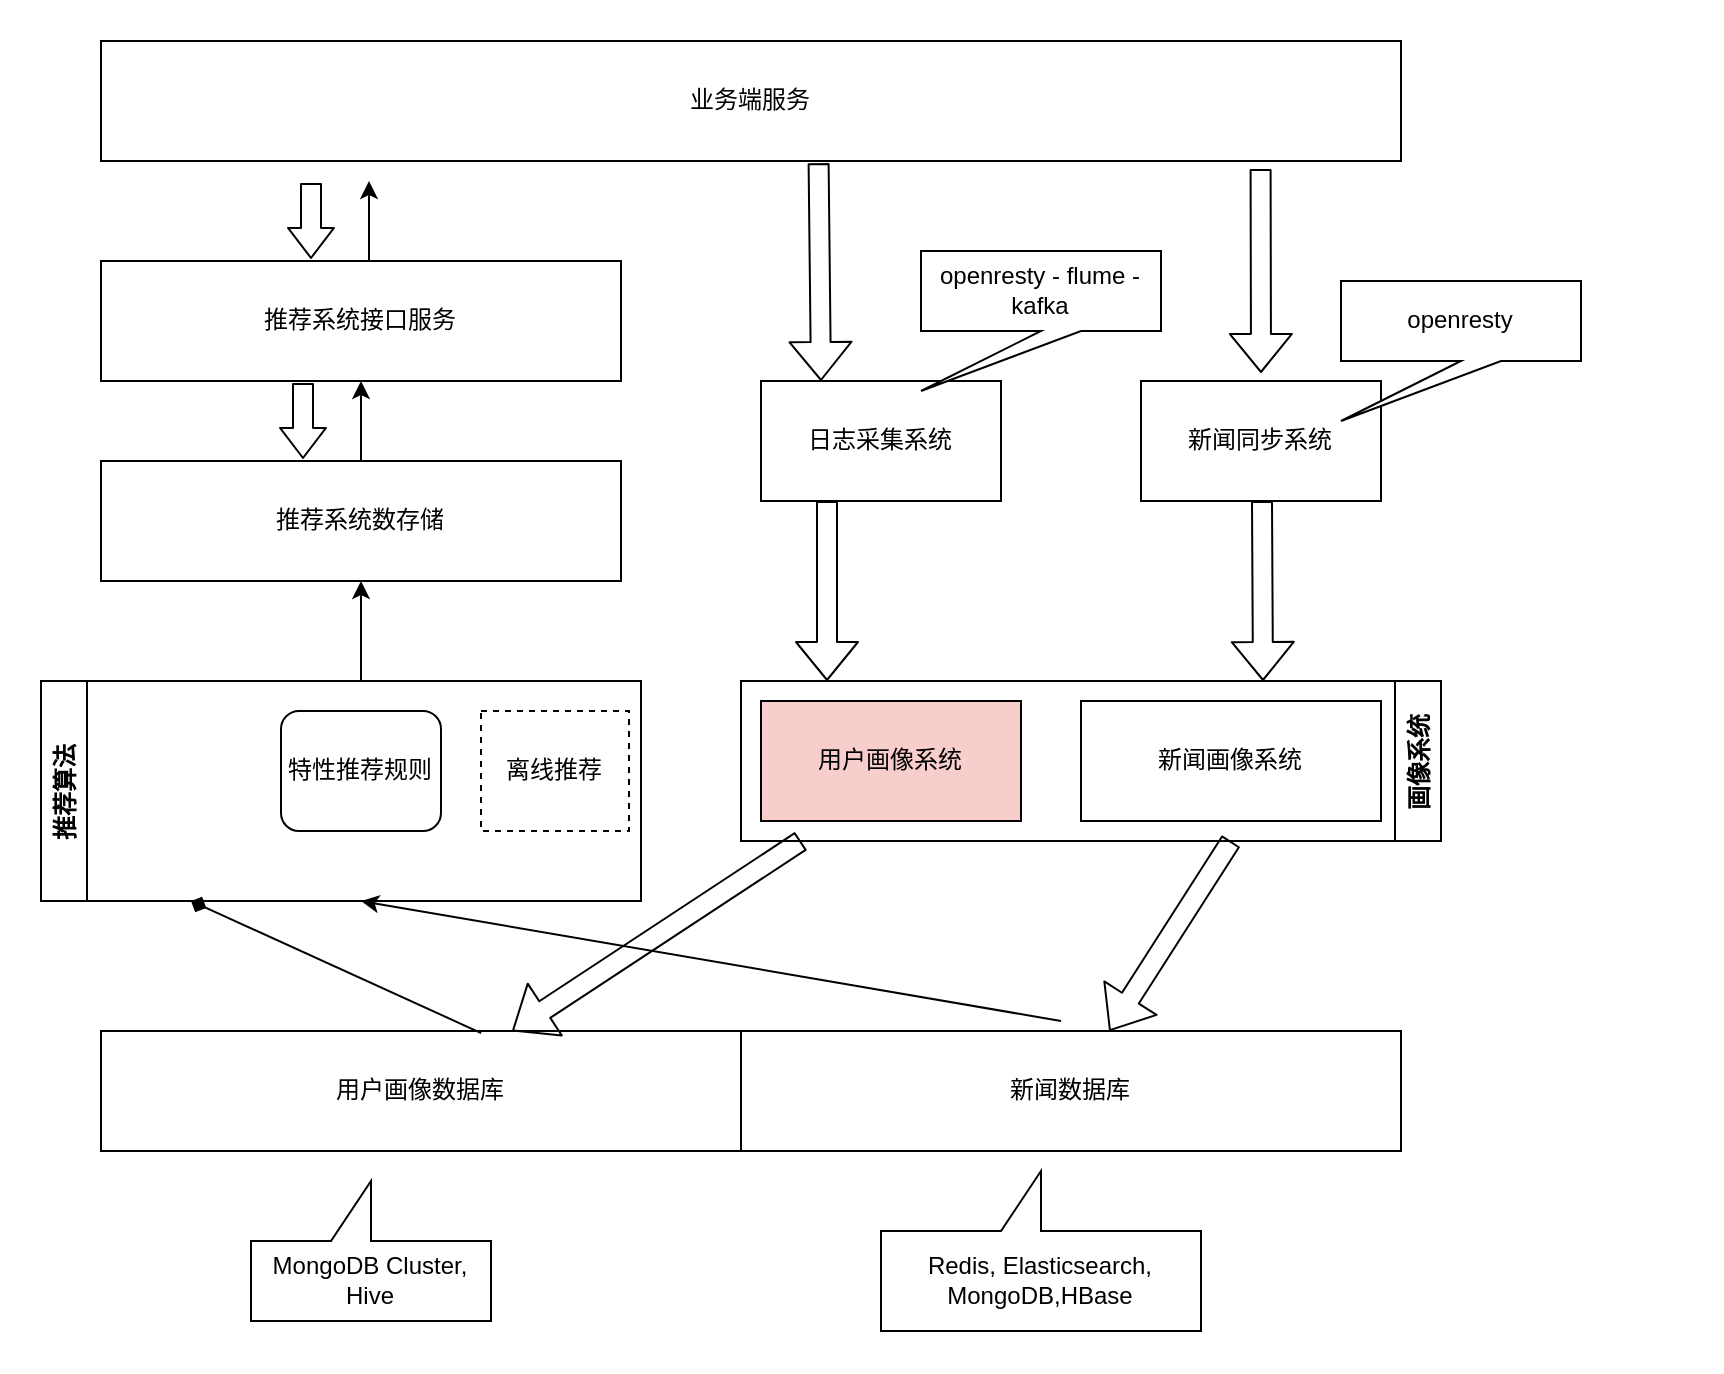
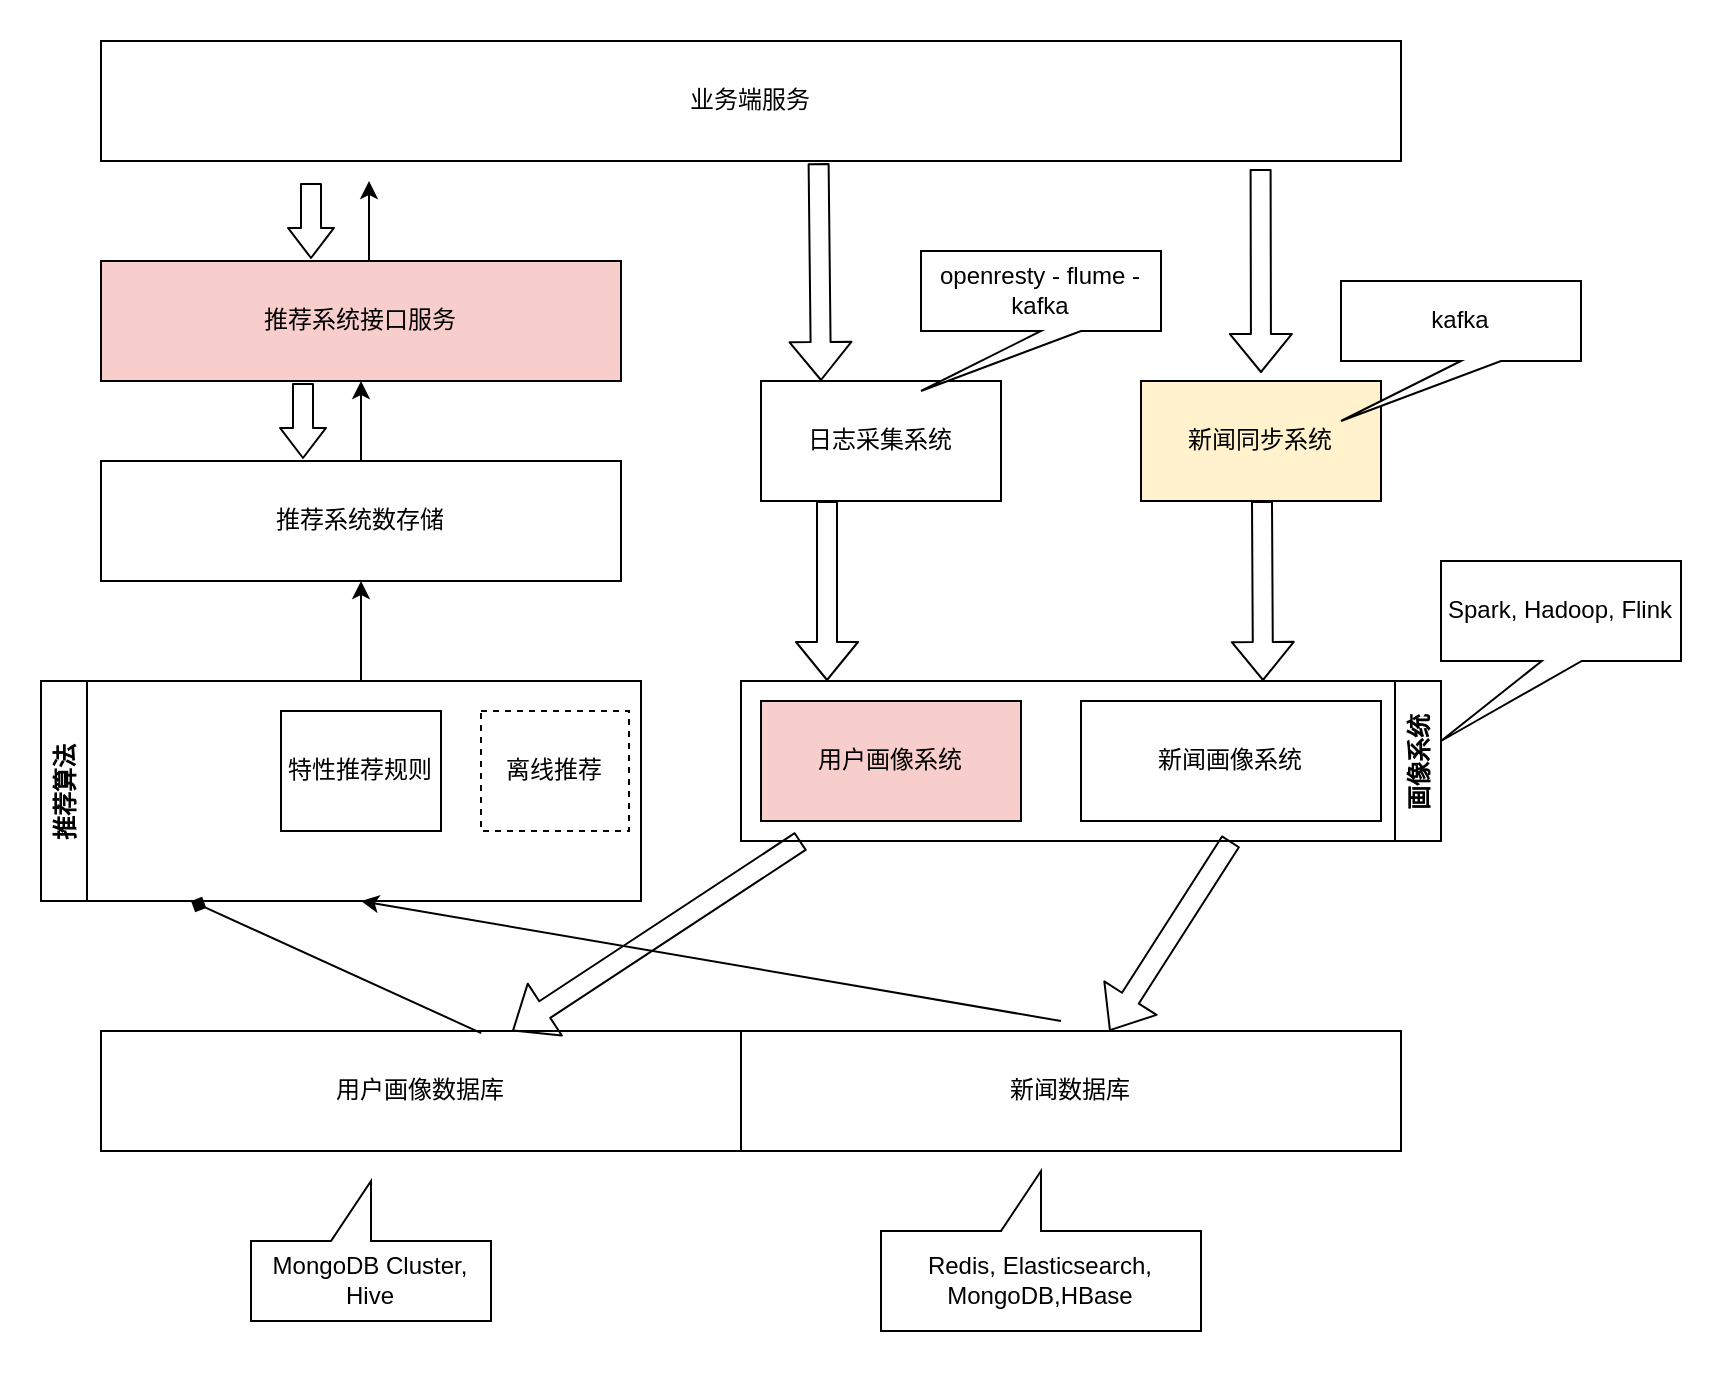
  <mxCell id="0" />
  <mxCell id="1" parent="0" />
  <mxCell id="2" value="业务端服务" style="rounded=0;whiteSpace=wrap;html=1;" vertex="1" parent="1"><mxGeometry x="50" y="20" width="650" height="60" as="geometry" /></mxCell>
- <mxCell id="3" value="推荐系统接口服务" style="rounded=0;whiteSpace=wrap;html=1;" vertex="1" parent="1"><mxGeometry x="50" y="130" width="260" height="60" as="geometry" /></mxCell>
+ <mxCell id="3" value="推荐系统接口服务" style="rounded=0;whiteSpace=wrap;html=1;fillColor=#f8cecc;" vertex="1" parent="1"><mxGeometry x="50" y="130" width="260" height="60" as="geometry" /></mxCell>
  <mxCell id="4" value="推荐系统数存储" style="rounded=0;whiteSpace=wrap;html=1;" vertex="1" parent="1"><mxGeometry x="50" y="230" width="260" height="60" as="geometry" /></mxCell>
  <mxCell id="5" value="用户画像数据库" style="rounded=0;whiteSpace=wrap;html=1;" vertex="1" parent="1"><mxGeometry x="50" y="515" width="320" height="60" as="geometry" /></mxCell>
  <mxCell id="6" value="新闻画像系统" style="rounded=0;whiteSpace=wrap;html=1;" vertex="1" parent="1"><mxGeometry x="540" y="350" width="150" height="60" as="geometry" /></mxCell>
  <mxCell id="7" value="新闻数据库" style="rounded=0;whiteSpace=wrap;html=1;" vertex="1" parent="1"><mxGeometry x="370" y="515" width="330" height="60" as="geometry" /></mxCell>
  <mxCell id="8" value="用户画像系统" style="rounded=0;whiteSpace=wrap;html=1;fillColor=#f8cecc;" vertex="1" parent="1"><mxGeometry x="380" y="350" width="130" height="60" as="geometry" /></mxCell>
  <mxCell id="9" value="日志采集系统" style="rounded=0;whiteSpace=wrap;html=1;" vertex="1" parent="1"><mxGeometry x="380" y="190" width="120" height="60" as="geometry" /></mxCell>
- <mxCell id="10" value="新闻同步系统" style="rounded=0;whiteSpace=wrap;html=1;" vertex="1" parent="1"><mxGeometry x="570" y="190" width="120" height="60" as="geometry" /></mxCell>
+ <mxCell id="10" value="新闻同步系统" style="rounded=0;whiteSpace=wrap;html=1;fillColor=#fff2cc;" vertex="1" parent="1"><mxGeometry x="570" y="190" width="120" height="60" as="geometry" /></mxCell>
  <mxCell id="11" value="" style="shape=flexArrow;endArrow=classic;html=1;entryX=0.25;entryY=0;entryDx=0;entryDy=0;exitX=0.552;exitY=1.017;exitDx=0;exitDy=0;exitPerimeter=0;" edge="1" parent="1" source="2" target="9"><mxGeometry width="50" height="50" relative="1" as="geometry"><mxPoint x="410" y="134" as="sourcePoint" /><mxPoint x="410" y="270" as="targetPoint" /></mxGeometry></mxCell>
  <mxCell id="12" value="" style="shape=flexArrow;endArrow=classic;html=1;entryX=0.25;entryY=0;entryDx=0;entryDy=0;exitX=0.892;exitY=1.067;exitDx=0;exitDy=0;exitPerimeter=0;" edge="1" parent="1" source="2"><mxGeometry width="50" height="50" relative="1" as="geometry"><mxPoint x="630" y="130" as="sourcePoint" /><mxPoint x="630" y="186" as="targetPoint" /></mxGeometry></mxCell>
  <mxCell id="13" value="" style="shape=flexArrow;endArrow=classic;html=1;" edge="1" parent="1"><mxGeometry width="50" height="50" relative="1" as="geometry"><mxPoint x="413" y="250" as="sourcePoint" /><mxPoint x="413" y="340" as="targetPoint" /></mxGeometry></mxCell>
  <mxCell id="14" value="" style="shape=flexArrow;endArrow=classic;html=1;" edge="1" parent="1"><mxGeometry width="50" height="50" relative="1" as="geometry"><mxPoint x="630.5" y="250" as="sourcePoint" /><mxPoint x="631" y="340" as="targetPoint" /></mxGeometry></mxCell>
  <mxCell id="15" value="" style="shape=flexArrow;endArrow=classic;html=1;" edge="1" parent="1" target="5"><mxGeometry width="50" height="50" relative="1" as="geometry"><mxPoint x="400" y="420" as="sourcePoint" /><mxPoint x="410" y="330" as="targetPoint" /></mxGeometry></mxCell>
  <mxCell id="16" value="" style="shape=flexArrow;endArrow=classic;html=1;" edge="1" parent="1" target="7"><mxGeometry width="50" height="50" relative="1" as="geometry"><mxPoint x="615" y="420" as="sourcePoint" /><mxPoint x="410" y="330" as="targetPoint" /></mxGeometry></mxCell>
  <mxCell id="17" value="推荐算法" style="swimlane;horizontal=0;" vertex="1" parent="1"><mxGeometry x="20" y="340" width="300" height="110" as="geometry" /></mxCell>
  <mxCell id="18" value="离线推荐" style="rounded=0;whiteSpace=wrap;html=1;dashed=1;" vertex="1" parent="17"><mxGeometry x="220" y="15" width="74" height="60" as="geometry" /></mxCell>
- <mxCell id="19" value="特性推荐规则" style="whiteSpace=wrap;html=1;rounded=1;" vertex="1" parent="17"><mxGeometry x="120" y="15" width="80" height="60" as="geometry" /></mxCell>
+ <mxCell id="19" value="特性推荐规则" style="rounded=0;whiteSpace=wrap;html=1;" vertex="1" parent="17"><mxGeometry x="120" y="15" width="80" height="60" as="geometry" /></mxCell>
  <mxCell id="20" value="" style="endArrow=diamond;html=1;exitX=0.594;exitY=0.017;exitDx=0;exitDy=0;exitPerimeter=0;entryX=0.25;entryY=1;entryDx=0;entryDy=0;" edge="1" parent="1" source="5" target="17"><mxGeometry width="50" height="50" relative="1" as="geometry"><mxPoint x="360" y="380" as="sourcePoint" /><mxPoint x="410" y="330" as="targetPoint" /></mxGeometry></mxCell>
  <mxCell id="21" value="" style="endArrow=classic;html=1;" edge="1" parent="1"><mxGeometry width="50" height="50" relative="1" as="geometry"><mxPoint x="530" y="510" as="sourcePoint" /><mxPoint x="180" y="450" as="targetPoint" /></mxGeometry></mxCell>
  <mxCell id="22" value="" style="endArrow=classic;html=1;entryX=0.5;entryY=1;entryDx=0;entryDy=0;" edge="1" parent="1" target="4"><mxGeometry width="50" height="50" relative="1" as="geometry"><mxPoint x="180" y="340" as="sourcePoint" /><mxPoint x="410" y="350" as="targetPoint" /></mxGeometry></mxCell>
  <mxCell id="23" value="" style="endArrow=classic;html=1;" edge="1" parent="1" source="4"><mxGeometry width="50" height="50" relative="1" as="geometry"><mxPoint x="180" y="209.289" as="sourcePoint" /><mxPoint x="180" y="190" as="targetPoint" /></mxGeometry></mxCell>
  <mxCell id="24" value="" style="shape=flexArrow;endArrow=classic;html=1;endWidth=12;endSize=4.67;" edge="1" parent="1"><mxGeometry width="50" height="50" relative="1" as="geometry"><mxPoint x="151" y="191" as="sourcePoint" /><mxPoint x="151" y="229" as="targetPoint" /></mxGeometry></mxCell>
  <mxCell id="25" value="" style="endArrow=classic;html=1;" edge="1" parent="1"><mxGeometry width="50" height="50" relative="1" as="geometry"><mxPoint x="184" y="130" as="sourcePoint" /><mxPoint x="184" y="90" as="targetPoint" /></mxGeometry></mxCell>
  <mxCell id="26" value="" style="shape=flexArrow;endArrow=classic;html=1;endWidth=12;endSize=4.67;" edge="1" parent="1"><mxGeometry width="50" height="50" relative="1" as="geometry"><mxPoint x="155" y="91" as="sourcePoint" /><mxPoint x="155" y="129" as="targetPoint" /></mxGeometry></mxCell>
  <mxCell id="27" value="openresty - flume - kafka" style="shape=callout;whiteSpace=wrap;html=1;perimeter=calloutPerimeter;position2=0;" vertex="1" parent="1"><mxGeometry x="460" y="125" width="120" height="70" as="geometry" /></mxCell>
- <mxCell id="28" value="openresty" style="shape=callout;whiteSpace=wrap;html=1;perimeter=calloutPerimeter;position2=0;" vertex="1" parent="1"><mxGeometry x="670" y="140" width="120" height="70" as="geometry" /></mxCell>
+ <mxCell id="28" value="kafka" style="shape=callout;whiteSpace=wrap;html=1;perimeter=calloutPerimeter;position2=0;" vertex="1" parent="1"><mxGeometry x="670" y="140" width="120" height="70" as="geometry" /></mxCell>
  <mxCell id="29" value="MongoDB Cluster, Hive" style="shape=callout;whiteSpace=wrap;html=1;perimeter=calloutPerimeter;direction=west;" vertex="1" parent="1"><mxGeometry x="125" y="590" width="120" height="70" as="geometry" /></mxCell>
  <mxCell id="30" value="Redis, Elasticsearch, MongoDB,HBase" style="shape=callout;whiteSpace=wrap;html=1;perimeter=calloutPerimeter;direction=west;" vertex="1" parent="1"><mxGeometry x="440" y="585" width="160" height="80" as="geometry" /></mxCell>
+ <mxCell id="31" value="Spark, Hadoop, Flink" style="shape=callout;whiteSpace=wrap;html=1;perimeter=calloutPerimeter;position2=0;size=40;position=0.42;" vertex="1" parent="1"><mxGeometry x="720" y="280" width="120" height="90" as="geometry" /></mxCell>
  <mxCell id="32" value="画像系统" style="swimlane;horizontal=0;direction=west;" vertex="1" parent="1"><mxGeometry x="370" y="340" width="350" height="80" as="geometry" /></mxCell>
